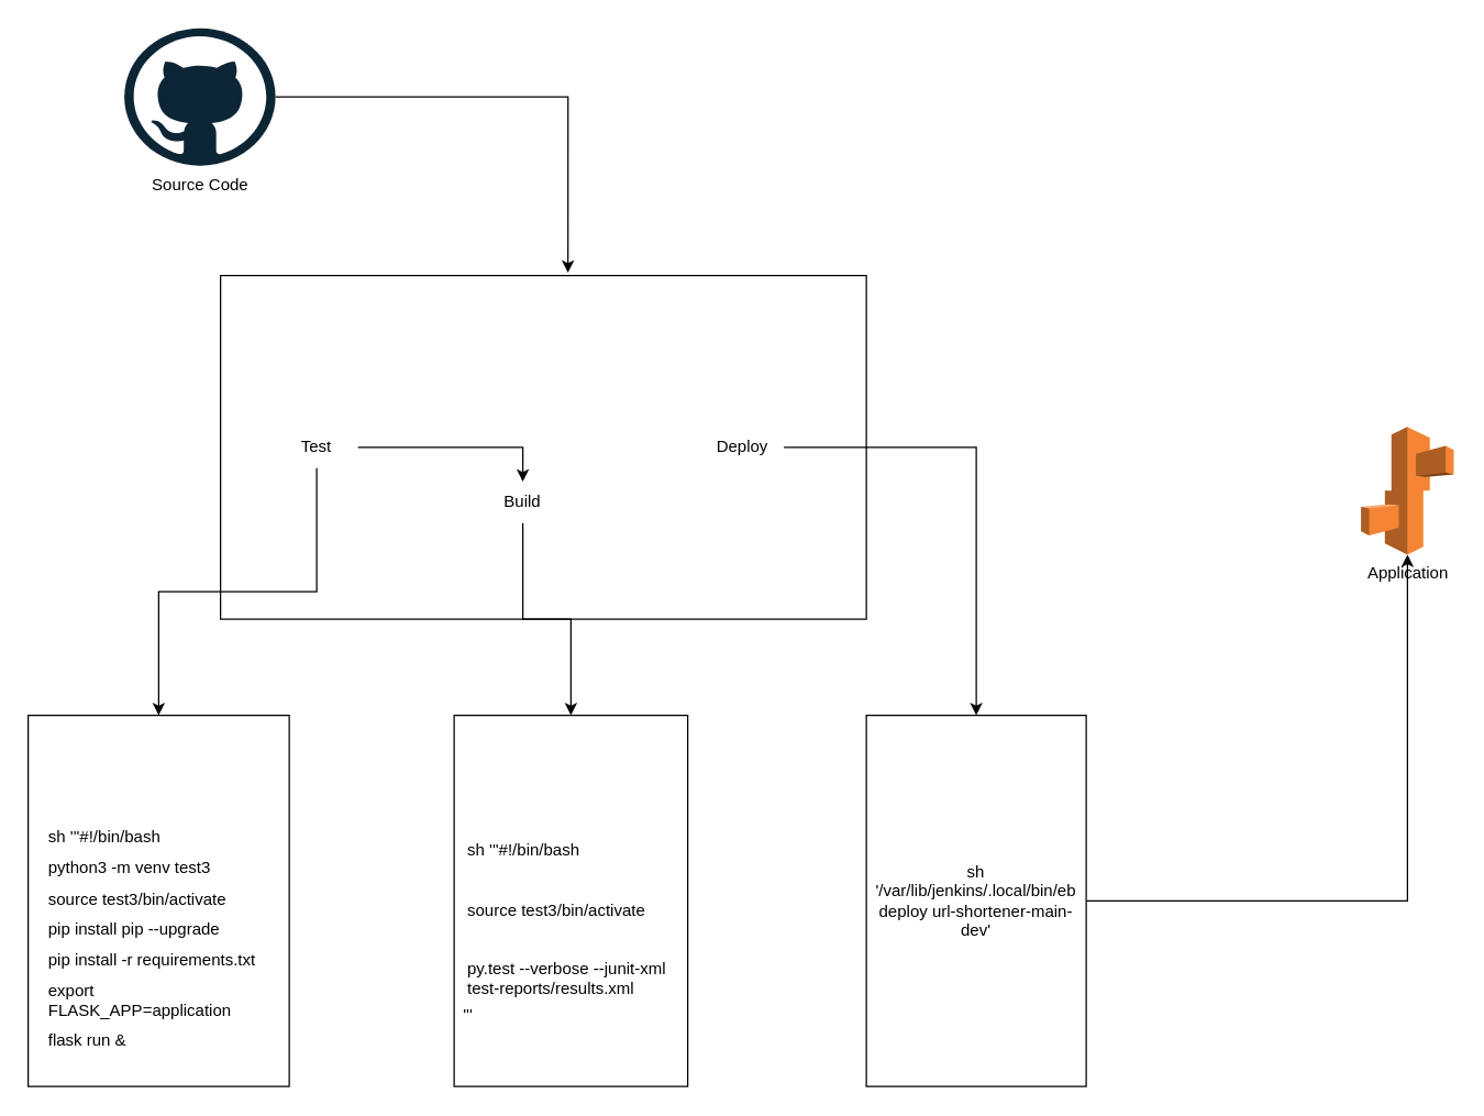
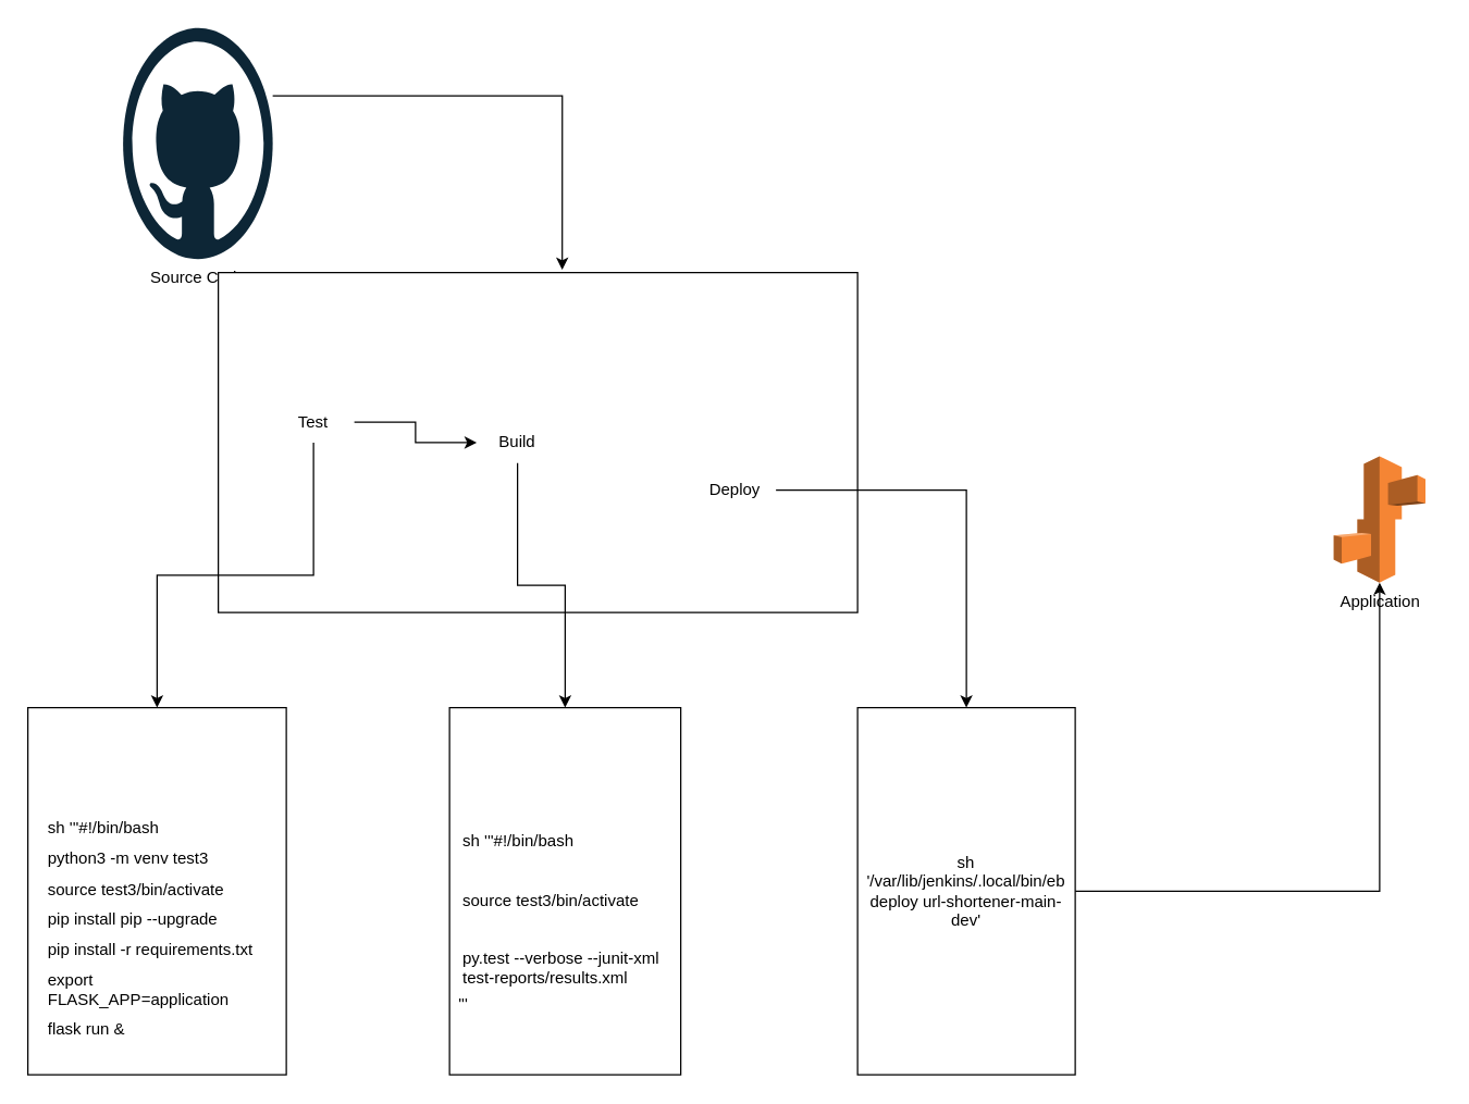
  <mxCell id="0" />
  <mxCell id="1" parent="0" />
  <mxCell id="2" style="edgeStyle=orthogonalEdgeStyle;rounded=0;orthogonalLoop=1;jettySize=auto;html=1;entryX=0.538;entryY=-0.008;entryDx=0;entryDy=0;entryPerimeter=0;" edge="1" parent="1" source="3" target="4"><mxGeometry relative="1" as="geometry"><Array as="points"><mxPoint x="413" y="70" /></Array></mxGeometry></mxCell>
- <mxCell id="3" value="Source Code" style="dashed=0;outlineConnect=0;html=1;align=center;labelPosition=center;verticalLabelPosition=bottom;verticalAlign=top;shape=mxgraph.weblogos.github" vertex="1" parent="1"><mxGeometry x="90" y="20" width="110" height="100" as="geometry" /></mxCell>
+ <mxCell id="3" value="Source Code" style="dashed=0;outlineConnect=0;html=1;align=center;labelPosition=center;verticalLabelPosition=bottom;verticalAlign=top;shape=mxgraph.weblogos.github" vertex="1" parent="1"><mxGeometry x="90" y="20" width="110" height="170" as="geometry" /></mxCell>
  <mxCell id="4" value="" style="rounded=0;whiteSpace=wrap;html=1;" vertex="1" parent="1"><mxGeometry x="160" y="200" width="470" height="250" as="geometry" /></mxCell>
  <mxCell id="5" style="edgeStyle=orthogonalEdgeStyle;rounded=0;orthogonalLoop=1;jettySize=auto;html=1;" edge="1" parent="1" source="7" target="9"><mxGeometry relative="1" as="geometry" /></mxCell>
  <mxCell id="6" style="edgeStyle=orthogonalEdgeStyle;rounded=0;orthogonalLoop=1;jettySize=auto;html=1;" edge="1" parent="1" source="7" target="12"><mxGeometry relative="1" as="geometry" /></mxCell>
- <mxCell id="7" value="Test" style="text;html=1;strokeColor=none;fillColor=none;align=center;verticalAlign=middle;whiteSpace=wrap;rounded=0;" vertex="1" parent="1"><mxGeometry x="200" y="310" width="60" height="30" as="geometry" /></mxCell>
+ <mxCell id="7" value="Test" style="text;html=1;strokeColor=none;fillColor=none;align=center;verticalAlign=middle;whiteSpace=wrap;rounded=0;" vertex="1" parent="1"><mxGeometry x="200" y="295" width="60" height="30" as="geometry" /></mxCell>
  <mxCell id="8" style="edgeStyle=orthogonalEdgeStyle;rounded=0;orthogonalLoop=1;jettySize=auto;html=1;" edge="1" parent="1" source="9" target="14"><mxGeometry relative="1" as="geometry" /></mxCell>
- <mxCell id="9" value="Build" style="text;html=1;strokeColor=none;fillColor=none;align=center;verticalAlign=middle;whiteSpace=wrap;rounded=0;" vertex="1" parent="1"><mxGeometry x="350" y="350" width="60" height="30" as="geometry" /></mxCell>
+ <mxCell id="9" value="Build" style="text;html=1;strokeColor=none;fillColor=none;align=center;verticalAlign=middle;whiteSpace=wrap;rounded=0;" vertex="1" parent="1"><mxGeometry x="350" y="310" width="60" height="30" as="geometry" /></mxCell>
  <mxCell id="10" style="edgeStyle=orthogonalEdgeStyle;rounded=0;orthogonalLoop=1;jettySize=auto;html=1;" edge="1" parent="1" source="11" target="17"><mxGeometry relative="1" as="geometry" /></mxCell>
- <mxCell id="11" value="Deploy" style="text;html=1;strokeColor=none;fillColor=none;align=center;verticalAlign=middle;whiteSpace=wrap;rounded=0;" vertex="1" parent="1"><mxGeometry x="510" y="310" width="60" height="30" as="geometry" /></mxCell>
+ <mxCell id="11" value="Deploy" style="text;html=1;strokeColor=none;fillColor=none;align=center;verticalAlign=middle;whiteSpace=wrap;rounded=0;" vertex="1" parent="1"><mxGeometry x="510" y="345" width="60" height="30" as="geometry" /></mxCell>
  <mxCell id="12" value="" style="rounded=0;whiteSpace=wrap;html=1;" vertex="1" parent="1"><mxGeometry x="20" y="520" width="190" height="270" as="geometry" /></mxCell>
  <mxCell id="13" value="&lt;br&gt;&lt;div align=&quot;left&quot;&gt;&lt;br&gt;&lt;br&gt;&lt;br&gt;&lt;/div&gt;&lt;table data-tagsearch-path=&quot;Jenkinsfile&quot; data-tagsearch-lang=&quot;Groovy&quot; data-paste-markdown-skip=&quot;&quot; data-tab-size=&quot;8&quot; class=&quot;highlight tab-size js-file-line-container js-code-nav-container js-tagsearch-file&quot; data-hpc=&quot;&quot; align=&quot;left&quot;&gt;&lt;tbody&gt;&lt;tr&gt;&lt;td class=&quot;blob-code blob-code-inner js-file-line&quot; id=&quot;LC6&quot;&gt;  sh &lt;span class=&quot;pl-s&quot;&gt;&lt;span class=&quot;pl-pds&quot;&gt;'''&lt;/span&gt;#!/bin/bash&lt;/span&gt;&lt;/td&gt;        &lt;/tr&gt;        &lt;tr&gt;          &lt;/tr&gt;&lt;/tbody&gt;&lt;/table&gt;&lt;table data-tagsearch-path=&quot;Jenkinsfile&quot; data-tagsearch-lang=&quot;Groovy&quot; data-paste-markdown-skip=&quot;&quot; data-tab-size=&quot;8&quot; class=&quot;highlight tab-size js-file-line-container js-code-nav-container js-tagsearch-file&quot; data-hpc=&quot;&quot; align=&quot;left&quot;&gt;&lt;tbody&gt;&lt;tr&gt;&lt;td class=&quot;blob-code blob-code-inner js-file-line&quot; id=&quot;LC7&quot;&gt;&lt;span class=&quot;pl-s&quot;&gt;python3 -m venv test3&lt;/span&gt;&lt;/td&gt;        &lt;/tr&gt;        &lt;tr&gt;          &lt;/tr&gt;&lt;/tbody&gt;&lt;/table&gt;&lt;table data-tagsearch-path=&quot;Jenkinsfile&quot; data-tagsearch-lang=&quot;Groovy&quot; data-paste-markdown-skip=&quot;&quot; data-tab-size=&quot;8&quot; class=&quot;highlight tab-size js-file-line-container js-code-nav-container js-tagsearch-file&quot; data-hpc=&quot;&quot; align=&quot;left&quot;&gt;&lt;tbody&gt;&lt;tr&gt;&lt;td class=&quot;blob-code blob-code-inner js-file-line&quot; id=&quot;LC8&quot;&gt;&lt;span class=&quot;pl-s&quot;&gt;source test3/bin/activate&lt;/span&gt;&lt;/td&gt;        &lt;/tr&gt;        &lt;tr&gt;          &lt;/tr&gt;&lt;/tbody&gt;&lt;/table&gt;&lt;table data-tagsearch-path=&quot;Jenkinsfile&quot; data-tagsearch-lang=&quot;Groovy&quot; data-paste-markdown-skip=&quot;&quot; data-tab-size=&quot;8&quot; class=&quot;highlight tab-size js-file-line-container js-code-nav-container js-tagsearch-file&quot; data-hpc=&quot;&quot; align=&quot;left&quot;&gt;&lt;tbody&gt;&lt;tr&gt;&lt;td class=&quot;blob-code blob-code-inner js-file-line&quot; id=&quot;LC9&quot;&gt;&lt;span class=&quot;pl-s&quot;&gt;pip install pip --upgrade&lt;/span&gt;&lt;/td&gt;        &lt;/tr&gt;        &lt;tr&gt;          &lt;/tr&gt;&lt;/tbody&gt;&lt;/table&gt;&lt;table data-tagsearch-path=&quot;Jenkinsfile&quot; data-tagsearch-lang=&quot;Groovy&quot; data-paste-markdown-skip=&quot;&quot; data-tab-size=&quot;8&quot; class=&quot;highlight tab-size js-file-line-container js-code-nav-container js-tagsearch-file&quot; data-hpc=&quot;&quot; align=&quot;left&quot;&gt;&lt;tbody&gt;&lt;tr&gt;&lt;td class=&quot;blob-code blob-code-inner js-file-line&quot; id=&quot;LC10&quot;&gt;&lt;span class=&quot;pl-s&quot;&gt;pip install -r requirements.txt&lt;/span&gt;&lt;/td&gt;        &lt;/tr&gt;        &lt;tr&gt;          &lt;/tr&gt;&lt;/tbody&gt;&lt;/table&gt;&lt;table data-tagsearch-path=&quot;Jenkinsfile&quot; data-tagsearch-lang=&quot;Groovy&quot; data-paste-markdown-skip=&quot;&quot; data-tab-size=&quot;8&quot; class=&quot;highlight tab-size js-file-line-container js-code-nav-container js-tagsearch-file&quot; data-hpc=&quot;&quot; align=&quot;left&quot;&gt;&lt;tbody&gt;&lt;tr&gt;&lt;td class=&quot;blob-code blob-code-inner js-file-line&quot; id=&quot;LC11&quot;&gt;&lt;span class=&quot;pl-s&quot;&gt;export&amp;nbsp; FLASK_APP=application&lt;/span&gt;&lt;/td&gt;        &lt;/tr&gt;        &lt;tr&gt;          &lt;/tr&gt;&lt;/tbody&gt;&lt;/table&gt;&lt;div align=&quot;left&quot;&gt;&lt;br&gt;&lt;/div&gt;&lt;table data-tagsearch-path=&quot;Jenkinsfile&quot; data-tagsearch-lang=&quot;Groovy&quot; data-paste-markdown-skip=&quot;&quot; data-tab-size=&quot;8&quot; class=&quot;highlight tab-size js-file-line-container js-code-nav-container js-tagsearch-file&quot; data-hpc=&quot;&quot; align=&quot;left&quot;&gt;&lt;tbody&gt;&lt;tr&gt;&lt;td class=&quot;blob-code blob-code-inner js-file-line&quot; id=&quot;LC12&quot;&gt;&lt;span class=&quot;pl-s&quot;&gt;flask run &amp;amp;&lt;/span&gt;&lt;/td&gt;        &lt;/tr&gt;        &lt;tr&gt;          &lt;/tr&gt;&lt;/tbody&gt;&lt;/table&gt;&lt;div align=&quot;left&quot;&gt;&lt;br&gt;&lt;/div&gt;" style="text;html=1;strokeColor=none;fillColor=none;align=left;verticalAlign=middle;whiteSpace=wrap;rounded=0;" vertex="1" parent="1"><mxGeometry x="30" y="570" width="170" height="170" as="geometry" /></mxCell>
  <mxCell id="14" value="" style="rounded=0;whiteSpace=wrap;html=1;" vertex="1" parent="1"><mxGeometry x="330" y="520" width="170" height="270" as="geometry" /></mxCell>
  <mxCell id="15" value="&lt;br&gt;&lt;div align=&quot;left&quot;&gt;&lt;br&gt;&lt;br&gt;&lt;br&gt;&lt;/div&gt;&lt;table data-tagsearch-path=&quot;Jenkinsfile&quot; data-tagsearch-lang=&quot;Groovy&quot; data-paste-markdown-skip=&quot;&quot; data-tab-size=&quot;8&quot; class=&quot;highlight tab-size js-file-line-container js-code-nav-container js-tagsearch-file&quot; data-hpc=&quot;&quot; align=&quot;left&quot;&gt;&lt;tbody&gt;&lt;tr&gt;&lt;td class=&quot;blob-code blob-code-inner js-file-line&quot; id=&quot;LC18&quot;&gt;sh &lt;span class=&quot;pl-s&quot;&gt;&lt;span class=&quot;pl-pds&quot;&gt;'''&lt;/span&gt;#!/bin/bash&lt;/span&gt;&lt;/td&gt;        &lt;/tr&gt;        &lt;tr&gt;          &lt;/tr&gt;&lt;/tbody&gt;&lt;/table&gt;&lt;div align=&quot;left&quot;&gt;&lt;br&gt;&lt;br&gt;&lt;br&gt;&lt;/div&gt;&lt;table data-tagsearch-path=&quot;Jenkinsfile&quot; data-tagsearch-lang=&quot;Groovy&quot; data-paste-markdown-skip=&quot;&quot; data-tab-size=&quot;8&quot; class=&quot;highlight tab-size js-file-line-container js-code-nav-container js-tagsearch-file&quot; data-hpc=&quot;&quot; align=&quot;left&quot;&gt;&lt;tbody&gt;&lt;tr&gt;&lt;td class=&quot;blob-code blob-code-inner js-file-line&quot; id=&quot;LC19&quot;&gt;&lt;span class=&quot;pl-s&quot;&gt;        source test3/bin/activate&lt;/span&gt;&lt;/td&gt;        &lt;/tr&gt;        &lt;tr&gt;          &lt;/tr&gt;&lt;/tbody&gt;&lt;/table&gt;&lt;div align=&quot;left&quot;&gt;&lt;br&gt;&lt;br&gt;&lt;br&gt;&lt;/div&gt;&lt;table data-tagsearch-path=&quot;Jenkinsfile&quot; data-tagsearch-lang=&quot;Groovy&quot; data-paste-markdown-skip=&quot;&quot; data-tab-size=&quot;8&quot; class=&quot;highlight tab-size js-file-line-container js-code-nav-container js-tagsearch-file&quot; data-hpc=&quot;&quot; align=&quot;left&quot;&gt;&lt;tbody&gt;&lt;tr&gt;&lt;td class=&quot;blob-code blob-code-inner js-file-line&quot; id=&quot;LC20&quot;&gt;&lt;span class=&quot;pl-s&quot;&gt;        py.test --verbose --junit-xml test-reports/results.xml&lt;/span&gt;&lt;/td&gt;        &lt;/tr&gt;        &lt;tr&gt;          &lt;/tr&gt;&lt;/tbody&gt;&lt;/table&gt;&lt;div align=&quot;left&quot;&gt;&lt;span class=&quot;pl-s&quot;&gt;        &lt;span class=&quot;pl-pds&quot;&gt;'''&lt;/span&gt;&lt;/span&gt;&lt;br&gt;&lt;br&gt;&lt;/div&gt; " style="text;html=1;strokeColor=none;fillColor=none;align=left;verticalAlign=middle;whiteSpace=wrap;rounded=0;" vertex="1" parent="1"><mxGeometry x="335" y="595" width="160" height="120" as="geometry" /></mxCell>
  <mxCell id="16" style="edgeStyle=orthogonalEdgeStyle;rounded=0;orthogonalLoop=1;jettySize=auto;html=1;" edge="1" parent="1" source="17" target="18"><mxGeometry relative="1" as="geometry" /></mxCell>
  <mxCell id="17" value="  sh &lt;span class=&quot;pl-s&quot;&gt;&lt;span class=&quot;pl-pds&quot;&gt;'&lt;/span&gt;/var/lib/jenkins/.local/bin/eb deploy url-shortener-main-dev&lt;span class=&quot;pl-pds&quot;&gt;'&lt;/span&gt;&lt;/span&gt;" style="rounded=0;whiteSpace=wrap;html=1;" vertex="1" parent="1"><mxGeometry x="630" y="520" width="160" height="270" as="geometry" /></mxCell>
- <mxCell id="18" value="&lt;div&gt;Application&lt;/div&gt;&lt;div&gt;&lt;br&gt;&lt;/div&gt;" style="outlineConnect=0;dashed=0;verticalLabelPosition=bottom;verticalAlign=top;align=center;html=1;shape=mxgraph.aws3.elastic_beanstalk;fillColor=#F58534;gradientColor=none;" vertex="1" parent="1"><mxGeometry x="990" y="310" width="67.5" height="93" as="geometry" /></mxCell>
+ <mxCell id="18" value="&lt;div&gt;Application&lt;/div&gt;&lt;div&gt;&lt;br&gt;&lt;/div&gt;" style="outlineConnect=0;dashed=0;verticalLabelPosition=bottom;verticalAlign=top;align=center;html=1;shape=mxgraph.aws3.elastic_beanstalk;fillColor=#F58534;gradientColor=none;" vertex="1" parent="1"><mxGeometry x="980" y="335" width="67.5" height="93" as="geometry" /></mxCell>
